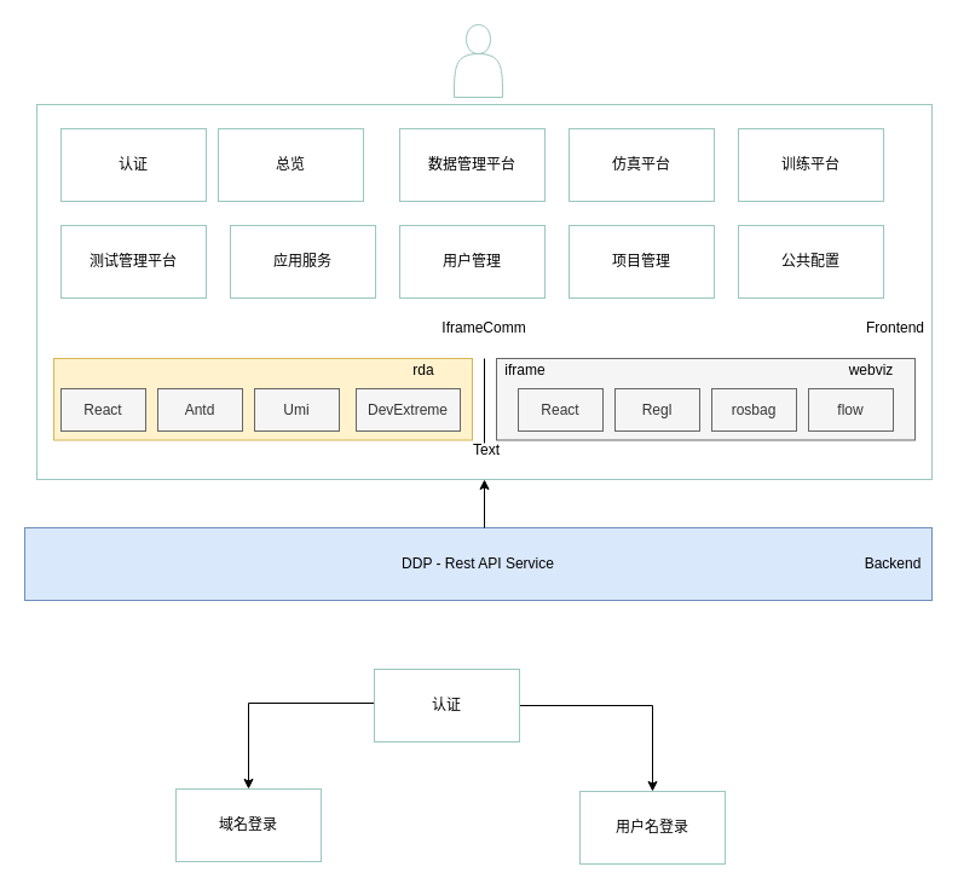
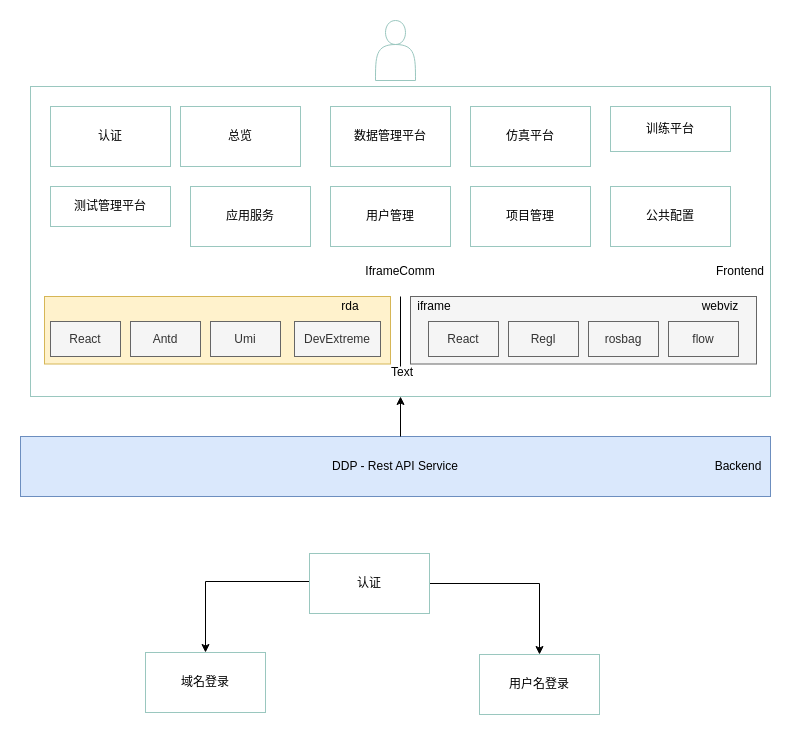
  <mxCell id="0" />
  <mxCell id="1" parent="0" />
  <mxCell id="2" value="DDP - Rest API Service" style="rounded=0;whiteSpace=wrap;html=1;fillColor=#dae8fc;strokeColor=#6c8ebf;" vertex="1" parent="1"><mxGeometry x="20" y="436" width="750" height="60" as="geometry" /></mxCell>
  <mxCell id="3" value="" style="rounded=0;whiteSpace=wrap;html=1;strokeColor=#9AC7BF;" vertex="1" parent="1"><mxGeometry x="30" y="86" width="740" height="310" as="geometry" /></mxCell>
  <mxCell id="4" value="Frontend" style="text;html=1;strokeColor=none;fillColor=none;align=center;verticalAlign=middle;whiteSpace=wrap;rounded=0;" vertex="1" parent="1"><mxGeometry x="710" y="256" width="60" height="30" as="geometry" /></mxCell>
  <mxCell id="5" value="" style="rounded=0;whiteSpace=wrap;html=1;strokeColor=#d6b656;fillColor=#fff2cc;" vertex="1" parent="1"><mxGeometry x="44" y="296" width="346" height="67.5" as="geometry" /></mxCell>
  <mxCell id="6" value="React" style="rounded=0;whiteSpace=wrap;html=1;strokeColor=#666666;fillColor=#f5f5f5;fontColor=#333333;" vertex="1" parent="1"><mxGeometry x="50" y="321" width="70" height="35" as="geometry" /></mxCell>
  <mxCell id="7" value="Antd" style="rounded=0;whiteSpace=wrap;html=1;strokeColor=#666666;fillColor=#f5f5f5;fontColor=#333333;" vertex="1" parent="1"><mxGeometry x="130" y="321" width="70" height="35" as="geometry" /></mxCell>
  <mxCell id="8" value="Umi" style="rounded=0;whiteSpace=wrap;html=1;strokeColor=#666666;fillColor=#f5f5f5;fontColor=#333333;" vertex="1" parent="1"><mxGeometry x="210" y="321" width="70" height="35" as="geometry" /></mxCell>
  <mxCell id="9" value="DevExtreme" style="rounded=0;whiteSpace=wrap;html=1;strokeColor=#666666;fillColor=#f5f5f5;fontColor=#333333;" vertex="1" parent="1"><mxGeometry x="294" y="321" width="86" height="35" as="geometry" /></mxCell>
  <mxCell id="10" value="" style="rounded=0;whiteSpace=wrap;html=1;strokeColor=#666666;fillColor=#f5f5f5;fontColor=#333333;" vertex="1" parent="1"><mxGeometry x="410" y="296" width="346" height="67.5" as="geometry" /></mxCell>
  <mxCell id="11" value="React" style="rounded=0;whiteSpace=wrap;html=1;strokeColor=#666666;fillColor=#f5f5f5;fontColor=#333333;" vertex="1" parent="1"><mxGeometry x="428" y="321" width="70" height="35" as="geometry" /></mxCell>
  <mxCell id="12" value="Regl" style="rounded=0;whiteSpace=wrap;html=1;strokeColor=#666666;fillColor=#f5f5f5;fontColor=#333333;" vertex="1" parent="1"><mxGeometry x="508" y="321" width="70" height="35" as="geometry" /></mxCell>
  <mxCell id="13" value="rosbag" style="rounded=0;whiteSpace=wrap;html=1;strokeColor=#666666;fillColor=#f5f5f5;fontColor=#333333;" vertex="1" parent="1"><mxGeometry x="588" y="321" width="70" height="35" as="geometry" /></mxCell>
  <mxCell id="14" value="flow" style="rounded=0;whiteSpace=wrap;html=1;strokeColor=#666666;fillColor=#f5f5f5;fontColor=#333333;" vertex="1" parent="1"><mxGeometry x="668" y="321" width="70" height="35" as="geometry" /></mxCell>
  <mxCell id="15" value="webviz" style="text;html=1;strokeColor=none;fillColor=none;align=center;verticalAlign=middle;whiteSpace=wrap;rounded=0;" vertex="1" parent="1"><mxGeometry x="690" y="291" width="60" height="30" as="geometry" /></mxCell>
  <mxCell id="16" value="rda" style="text;html=1;strokeColor=none;fillColor=none;align=center;verticalAlign=middle;whiteSpace=wrap;rounded=0;" vertex="1" parent="1"><mxGeometry x="320" y="291" width="60" height="30" as="geometry" /></mxCell>
  <mxCell id="17" value="认证" style="rounded=0;whiteSpace=wrap;html=1;strokeColor=#9AC7BF;" vertex="1" parent="1"><mxGeometry x="50" y="106" width="120" height="60" as="geometry" /></mxCell>
  <mxCell id="18" value="总览" style="rounded=0;whiteSpace=wrap;html=1;strokeColor=#9AC7BF;" vertex="1" parent="1"><mxGeometry x="180" y="106" width="120" height="60" as="geometry" /></mxCell>
  <mxCell id="19" value="数据管理平台" style="rounded=0;whiteSpace=wrap;html=1;strokeColor=#9AC7BF;" vertex="1" parent="1"><mxGeometry x="330" y="106" width="120" height="60" as="geometry" /></mxCell>
  <mxCell id="20" value="仿真平台" style="rounded=0;whiteSpace=wrap;html=1;strokeColor=#9AC7BF;" vertex="1" parent="1"><mxGeometry x="470" y="106" width="120" height="60" as="geometry" /></mxCell>
- <mxCell id="21" value="训练平台" style="rounded=0;whiteSpace=wrap;html=1;strokeColor=#9AC7BF;" vertex="1" parent="1"><mxGeometry x="610" y="106" width="120" height="60" as="geometry" /></mxCell>
- <mxCell id="22" value="测试管理平台" style="rounded=0;whiteSpace=wrap;html=1;strokeColor=#9AC7BF;" vertex="1" parent="1"><mxGeometry x="50" y="186" width="120" height="60" as="geometry" /></mxCell>
+ <mxCell id="21" value="训练平台" style="rounded=0;whiteSpace=wrap;html=1;strokeColor=#9AC7BF;" vertex="1" parent="1"><mxGeometry x="610" y="106" width="120" height="45" as="geometry" /></mxCell>
+ <mxCell id="22" value="测试管理平台" style="rounded=0;whiteSpace=wrap;html=1;strokeColor=#9AC7BF;" vertex="1" parent="1"><mxGeometry x="50" y="186" width="120" height="40" as="geometry" /></mxCell>
  <mxCell id="23" value="应用服务" style="rounded=0;whiteSpace=wrap;html=1;strokeColor=#9AC7BF;" vertex="1" parent="1"><mxGeometry x="190" y="186" width="120" height="60" as="geometry" /></mxCell>
  <mxCell id="24" value="用户管理" style="rounded=0;whiteSpace=wrap;html=1;strokeColor=#9AC7BF;" vertex="1" parent="1"><mxGeometry x="330" y="186" width="120" height="60" as="geometry" /></mxCell>
  <mxCell id="25" value="项目管理" style="rounded=0;whiteSpace=wrap;html=1;strokeColor=#9AC7BF;" vertex="1" parent="1"><mxGeometry x="470" y="186" width="120" height="60" as="geometry" /></mxCell>
  <mxCell id="26" value="公共配置" style="rounded=0;whiteSpace=wrap;html=1;strokeColor=#9AC7BF;" vertex="1" parent="1"><mxGeometry x="610" y="186" width="120" height="60" as="geometry" /></mxCell>
  <mxCell id="27" value="" style="endArrow=none;html=1;rounded=0;" edge="1" parent="1"><mxGeometry width="50" height="50" relative="1" as="geometry"><mxPoint x="400" y="366" as="sourcePoint" /><mxPoint x="400" y="296" as="targetPoint" /></mxGeometry></mxCell>
  <mxCell id="28" value="IframeComm" style="text;html=1;strokeColor=none;fillColor=none;align=center;verticalAlign=middle;whiteSpace=wrap;rounded=0;" vertex="1" parent="1"><mxGeometry x="360" y="256" width="80" height="30" as="geometry" /></mxCell>
  <mxCell id="29" value="iframe" style="text;html=1;strokeColor=none;fillColor=none;align=center;verticalAlign=middle;whiteSpace=wrap;rounded=0;" vertex="1" parent="1"><mxGeometry x="403.5" y="291" width="60" height="30" as="geometry" /></mxCell>
  <mxCell id="30" value="" style="endArrow=classic;html=1;rounded=0;entryX=0.5;entryY=1;entryDx=0;entryDy=0;" edge="1" parent="1" target="3"><mxGeometry width="50" height="50" relative="1" as="geometry"><mxPoint x="400" y="436" as="sourcePoint" /><mxPoint x="395" y="396" as="targetPoint" /></mxGeometry></mxCell>
  <mxCell id="31" value="" style="shape=actor;whiteSpace=wrap;html=1;strokeColor=#9AC7BF;" vertex="1" parent="1"><mxGeometry x="375" y="20" width="40" height="60" as="geometry" /></mxCell>
  <mxCell id="32" value="Text" style="text;html=1;strokeColor=none;fillColor=none;align=center;verticalAlign=middle;whiteSpace=wrap;rounded=0;" vertex="1" parent="1"><mxGeometry x="372" y="357" width="60" height="30" as="geometry" /></mxCell>
  <mxCell id="33" value="Backend" style="text;html=1;strokeColor=none;fillColor=none;align=center;verticalAlign=middle;whiteSpace=wrap;rounded=0;" vertex="1" parent="1"><mxGeometry x="708" y="451" width="60" height="30" as="geometry" /></mxCell>
  <mxCell id="34" style="edgeStyle=orthogonalEdgeStyle;rounded=0;orthogonalLoop=1;jettySize=auto;html=1;" edge="1" parent="1" source="36" target="37"><mxGeometry relative="1" as="geometry"><Array as="points"><mxPoint x="205" y="581" /></Array></mxGeometry></mxCell>
  <mxCell id="35" style="edgeStyle=orthogonalEdgeStyle;rounded=0;orthogonalLoop=1;jettySize=auto;html=1;" edge="1" parent="1" source="36" target="38"><mxGeometry relative="1" as="geometry"><Array as="points"><mxPoint x="539" y="583" /></Array></mxGeometry></mxCell>
  <mxCell id="36" value="认证" style="rounded=0;whiteSpace=wrap;html=1;strokeColor=#9AC7BF;" vertex="1" parent="1"><mxGeometry x="309" y="553" width="120" height="60" as="geometry" /></mxCell>
  <mxCell id="37" value="域名登录" style="rounded=0;whiteSpace=wrap;html=1;strokeColor=#9AC7BF;" vertex="1" parent="1"><mxGeometry x="145" y="652" width="120" height="60" as="geometry" /></mxCell>
  <mxCell id="38" value="用户名登录" style="rounded=0;whiteSpace=wrap;html=1;strokeColor=#9AC7BF;" vertex="1" parent="1"><mxGeometry x="479" y="654" width="120" height="60" as="geometry" /></mxCell>
